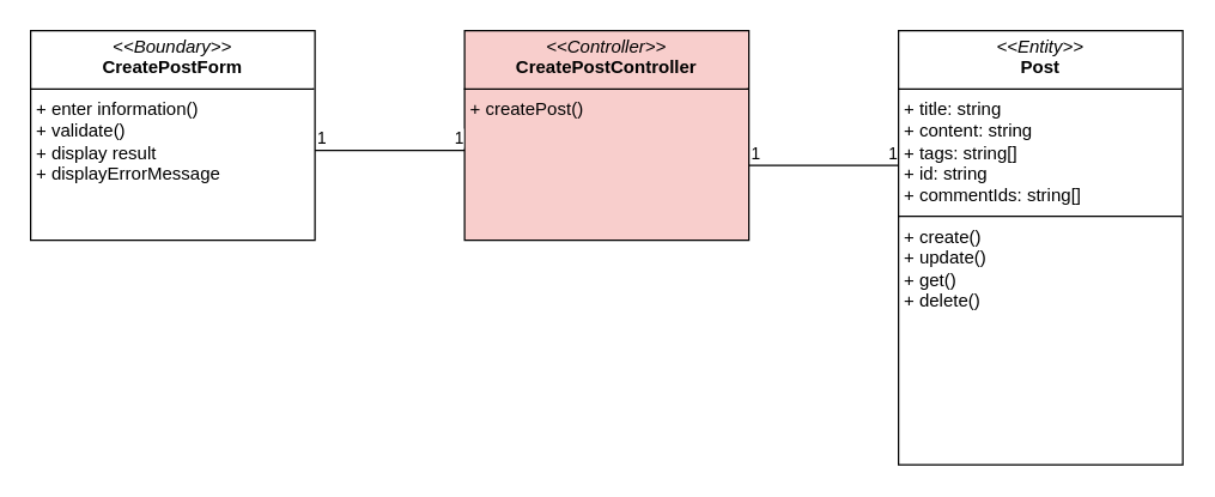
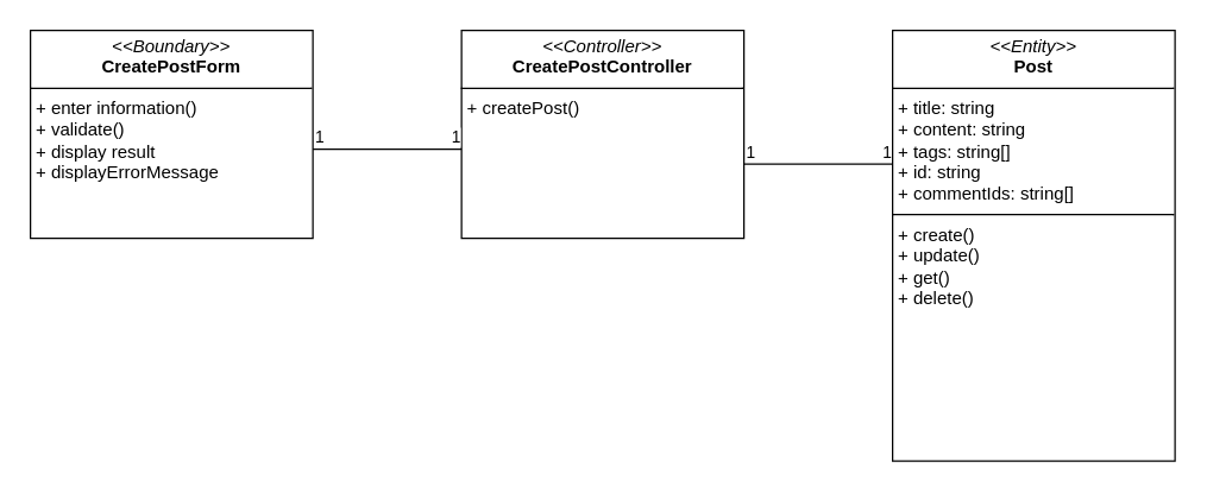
  <mxCell id="0" />
  <mxCell id="1" parent="0" />
  <mxCell id="2" value="&lt;p style=&quot;margin: 4px 0px 0px; text-align: center;&quot;&gt;&lt;i&gt;&amp;lt;&amp;lt;Entity&amp;gt;&amp;gt;&lt;/i&gt;&lt;br&gt;&lt;b&gt;Post&lt;/b&gt;&lt;/p&gt;&lt;hr style=&quot;border-style: solid;&quot; size=&quot;1&quot;&gt;&lt;p style=&quot;margin: 0px 0px 0px 4px;&quot;&gt;+ title: string&lt;/p&gt;&lt;p style=&quot;margin: 0px 0px 0px 4px;&quot;&gt;+ content: string&lt;/p&gt;&lt;p style=&quot;margin: 0px 0px 0px 4px;&quot;&gt;+ tags: string[]&lt;/p&gt;&lt;p style=&quot;margin: 0px 0px 0px 4px;&quot;&gt;+ id: string&lt;/p&gt;&lt;p style=&quot;margin: 0px 0px 0px 4px;&quot;&gt;+ commentIds: string[]&lt;/p&gt;&lt;hr style=&quot;border-style: solid;&quot; size=&quot;1&quot;&gt;&lt;p style=&quot;margin: 0px 0px 0px 4px;&quot;&gt;+ create()&lt;br&gt;&lt;/p&gt;&lt;p style=&quot;margin: 0px 0px 0px 4px;&quot;&gt;+ update()&lt;/p&gt;&lt;p style=&quot;margin: 0px 0px 0px 4px;&quot;&gt;+ get()&lt;/p&gt;&lt;p style=&quot;margin: 0px 0px 0px 4px;&quot;&gt;+ delete()&lt;/p&gt;" style="verticalAlign=top;align=left;overflow=fill;html=1;whiteSpace=wrap;" vertex="1" parent="1"><mxGeometry x="600" y="20" width="190" height="290" as="geometry" /></mxCell>
  <mxCell id="3" value="&lt;p style=&quot;margin:0px;margin-top:4px;text-align:center;&quot;&gt;&lt;i&gt;&amp;lt;&amp;lt;Boundary&amp;gt;&amp;gt;&lt;/i&gt;&lt;br&gt;&lt;b&gt;CreatePostForm&lt;/b&gt;&lt;/p&gt;&lt;hr size=&quot;1&quot; style=&quot;border-style:solid;&quot;&gt;&lt;p style=&quot;margin:0px;margin-left:4px;&quot;&gt;+ enter information()&lt;/p&gt;&lt;p style=&quot;margin:0px;margin-left:4px;&quot;&gt;+ validate()&lt;/p&gt;&lt;p style=&quot;margin:0px;margin-left:4px;&quot;&gt;+ display result&lt;/p&gt;&lt;p style=&quot;margin:0px;margin-left:4px;&quot;&gt;+ displayErrorMessage&lt;/p&gt;" style="verticalAlign=top;align=left;overflow=fill;html=1;whiteSpace=wrap;" vertex="1" parent="1"><mxGeometry x="20" y="20" width="190" height="140" as="geometry" /></mxCell>
- <mxCell id="4" value="&lt;p style=&quot;margin:0px;margin-top:4px;text-align:center;&quot;&gt;&lt;i&gt;&amp;lt;&amp;lt;Controller&amp;gt;&amp;gt;&lt;/i&gt;&lt;br&gt;&lt;b&gt;CreatePostController&lt;/b&gt;&lt;/p&gt;&lt;hr size=&quot;1&quot; style=&quot;border-style:solid;&quot;&gt;&lt;p style=&quot;margin:0px;margin-left:4px;&quot;&gt;+ createPost()&lt;br&gt;&lt;/p&gt;" style="verticalAlign=top;align=left;overflow=fill;html=1;whiteSpace=wrap;fillColor=#f8cecc;" vertex="1" parent="1"><mxGeometry x="310" y="20" width="190" height="140" as="geometry" /></mxCell>
+ <mxCell id="4" value="&lt;p style=&quot;margin:0px;margin-top:4px;text-align:center;&quot;&gt;&lt;i&gt;&amp;lt;&amp;lt;Controller&amp;gt;&amp;gt;&lt;/i&gt;&lt;br&gt;&lt;b&gt;CreatePostController&lt;/b&gt;&lt;/p&gt;&lt;hr size=&quot;1&quot; style=&quot;border-style:solid;&quot;&gt;&lt;p style=&quot;margin:0px;margin-left:4px;&quot;&gt;+ createPost()&lt;br&gt;&lt;/p&gt;" style="verticalAlign=top;align=left;overflow=fill;html=1;whiteSpace=wrap;" vertex="1" parent="1"><mxGeometry x="310" y="20" width="190" height="140" as="geometry" /></mxCell>
  <mxCell id="5" value="" style="endArrow=none;html=1;edgeStyle=orthogonalEdgeStyle;rounded=0;" edge="1" parent="1"><mxGeometry relative="1" as="geometry"><mxPoint x="210" y="100" as="sourcePoint" /><mxPoint x="310" y="100" as="targetPoint" /></mxGeometry></mxCell>
  <mxCell id="6" value="1" style="edgeLabel;resizable=0;html=1;align=left;verticalAlign=bottom;" connectable="0" vertex="1" parent="5"><mxGeometry x="-1" relative="1" as="geometry" /></mxCell>
  <mxCell id="7" value="1" style="edgeLabel;resizable=0;html=1;align=right;verticalAlign=bottom;" connectable="0" vertex="1" parent="5"><mxGeometry x="1" relative="1" as="geometry" /></mxCell>
  <mxCell id="8" value="" style="endArrow=none;html=1;edgeStyle=orthogonalEdgeStyle;rounded=0;" edge="1" parent="1"><mxGeometry relative="1" as="geometry"><mxPoint x="500" y="110" as="sourcePoint" /><mxPoint x="600" y="110" as="targetPoint" /></mxGeometry></mxCell>
  <mxCell id="9" value="1" style="edgeLabel;resizable=0;html=1;align=left;verticalAlign=bottom;" connectable="0" vertex="1" parent="8"><mxGeometry x="-1" relative="1" as="geometry" /></mxCell>
  <mxCell id="10" value="1" style="edgeLabel;resizable=0;html=1;align=right;verticalAlign=bottom;" connectable="0" vertex="1" parent="8"><mxGeometry x="1" relative="1" as="geometry" /></mxCell>
